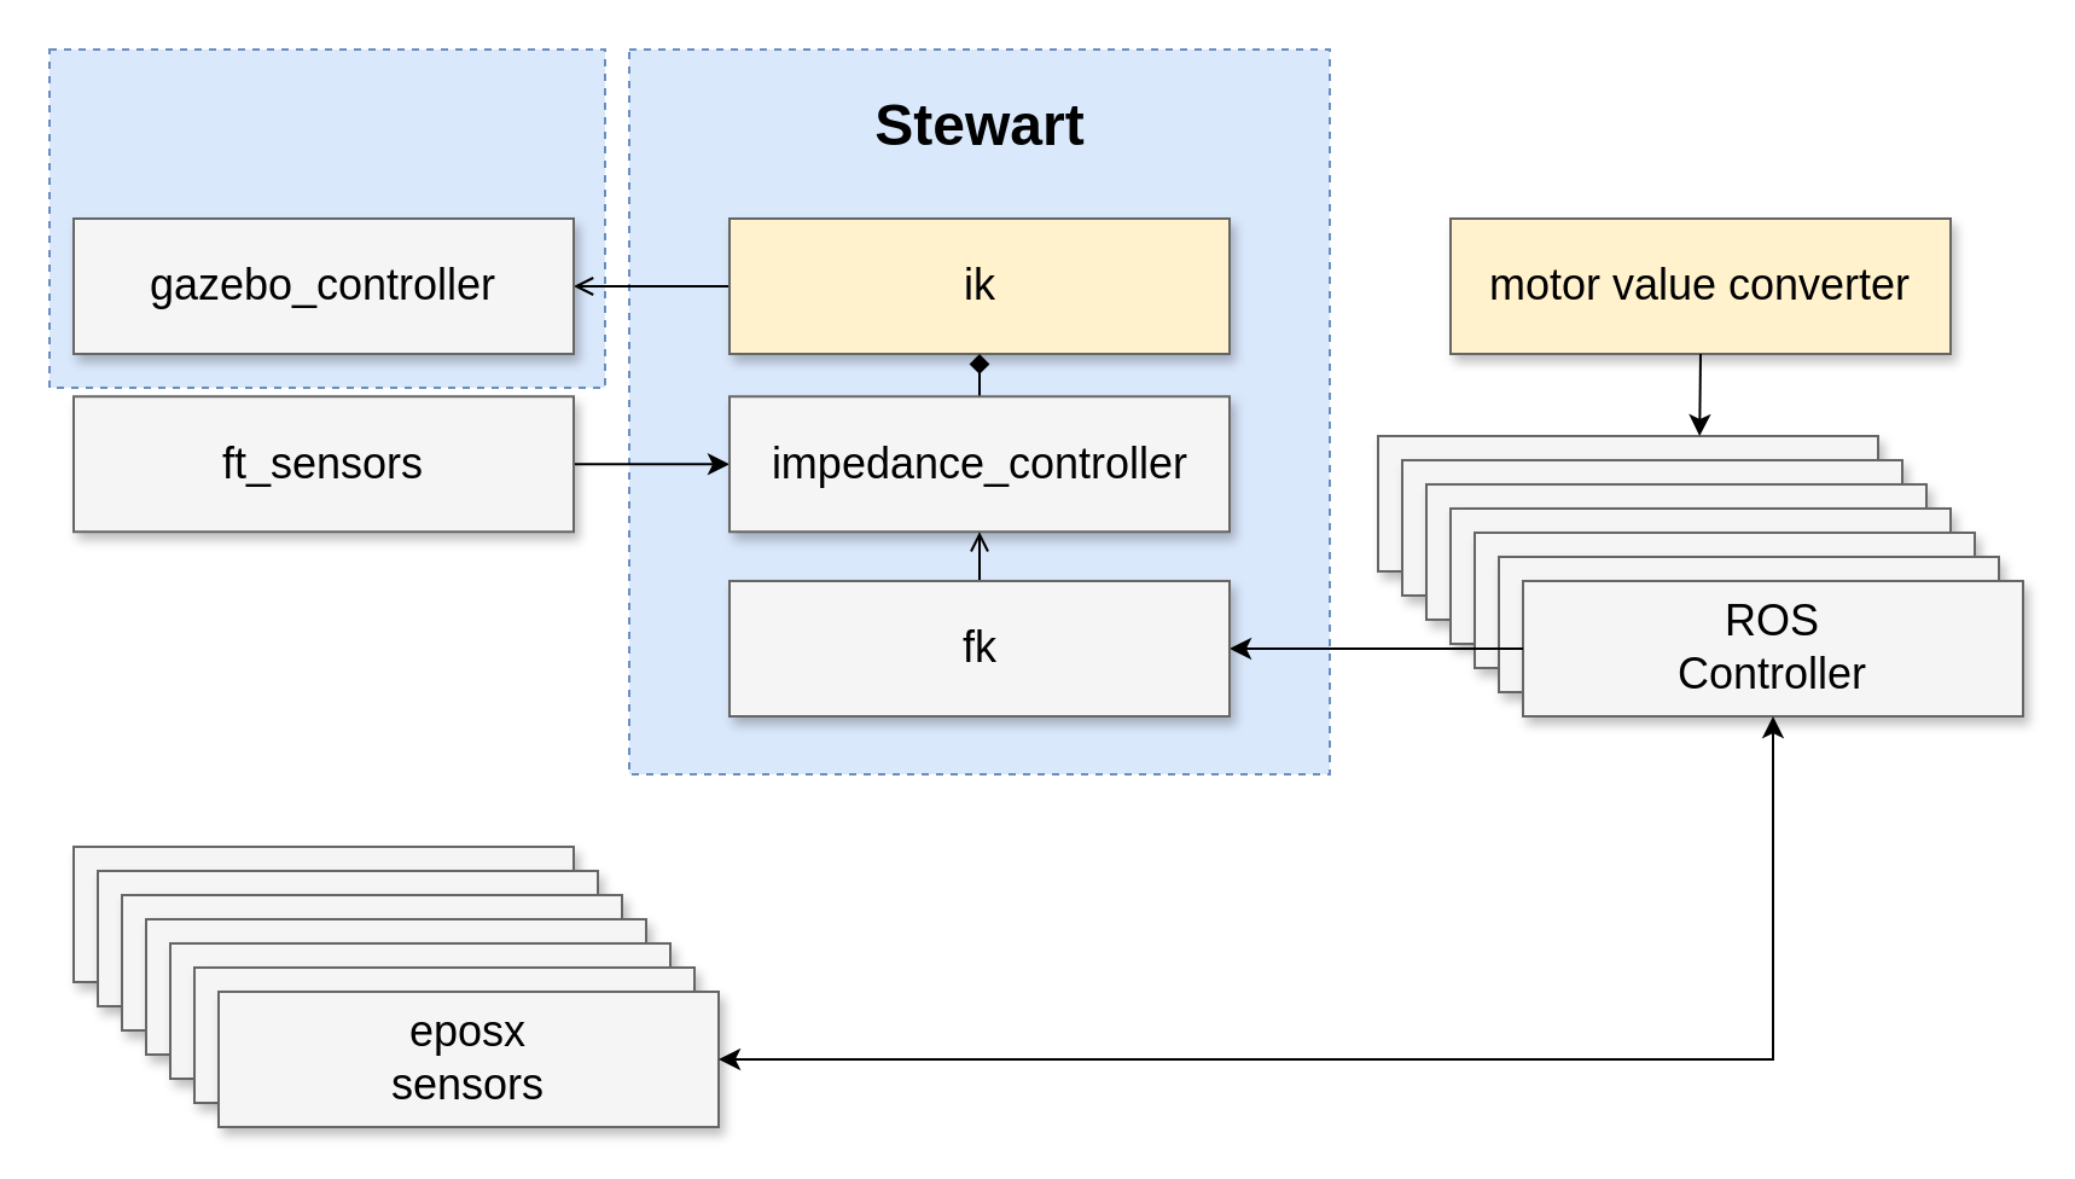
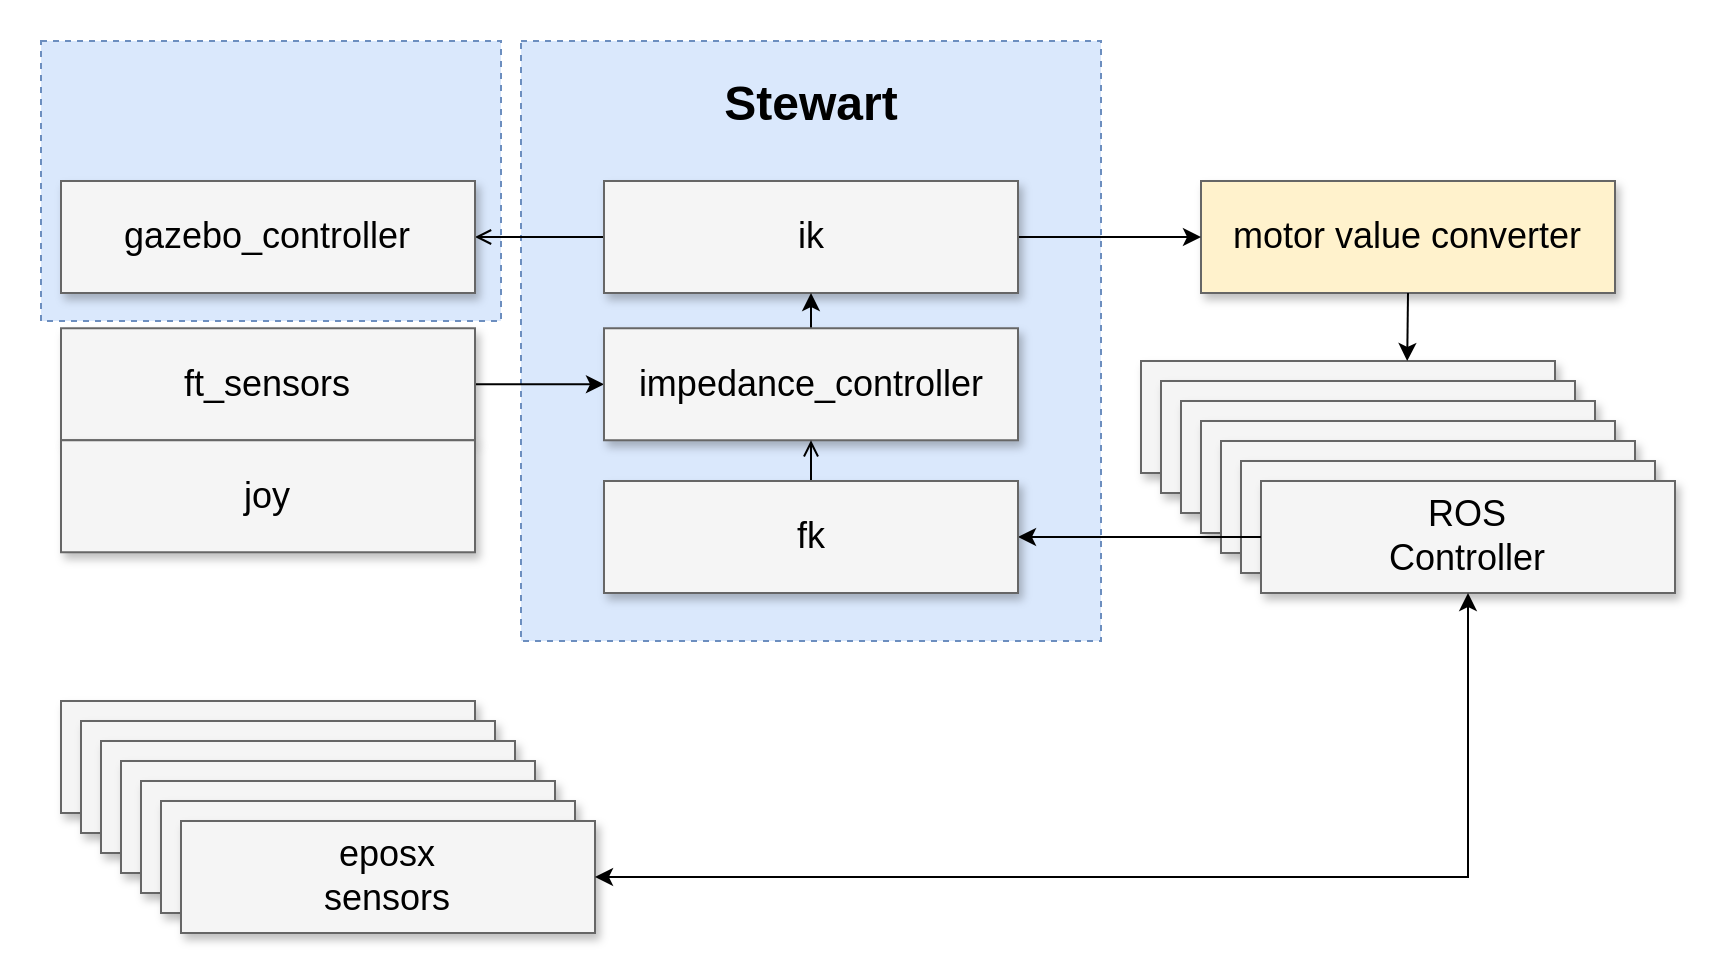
  <mxCell id="0" style=";html=1;" />
  <mxCell id="1" style=";html=1;" parent="0" />
  <mxCell id="2" value="" style="rounded=0;whiteSpace=wrap;html=1;fillColor=#dae8fc;strokeColor=#6c8ebf;dashed=1;" parent="1" vertex="1"><mxGeometry x="20" y="20" width="230" height="140" as="geometry" /></mxCell>
  <mxCell id="3" value="" style="rounded=0;whiteSpace=wrap;html=1;fillColor=#dae8fc;strokeColor=#6c8ebf;dashed=1;" parent="1" vertex="1"><mxGeometry x="260" y="20" width="290" height="300" as="geometry" /></mxCell>
  <mxCell id="4" value="motor value converter" style="whiteSpace=wrap;html=1;shadow=1;fontSize=18;fillColor=#fff2cc;strokeColor=#666666;" parent="1" vertex="1"><mxGeometry x="600" y="90" width="207" height="56" as="geometry" /></mxCell>
  <mxCell id="5" value="" style="group" parent="1" vertex="1" connectable="0"><mxGeometry x="570" y="180" width="267" height="116" as="geometry" /></mxCell>
  <mxCell id="6" value="ROS&lt;br&gt;Controller" style="whiteSpace=wrap;html=1;shadow=1;fontSize=18;fillColor=#f5f5f5;strokeColor=#666666;" parent="5" vertex="1"><mxGeometry width="207" height="56" as="geometry" /></mxCell>
  <mxCell id="7" value="ROS&lt;br&gt;Controller" style="whiteSpace=wrap;html=1;shadow=1;fontSize=18;fillColor=#f5f5f5;strokeColor=#666666;" parent="5" vertex="1"><mxGeometry x="10" y="10" width="207" height="56" as="geometry" /></mxCell>
  <mxCell id="8" value="ROS&lt;br&gt;Controller" style="whiteSpace=wrap;html=1;shadow=1;fontSize=18;fillColor=#f5f5f5;strokeColor=#666666;" parent="5" vertex="1"><mxGeometry x="20" y="20" width="207" height="56" as="geometry" /></mxCell>
  <mxCell id="9" value="ROS&lt;br&gt;Controller" style="whiteSpace=wrap;html=1;shadow=1;fontSize=18;fillColor=#f5f5f5;strokeColor=#666666;" parent="5" vertex="1"><mxGeometry x="30" y="30" width="207" height="56" as="geometry" /></mxCell>
  <mxCell id="10" value="ROS&lt;br&gt;Controller" style="whiteSpace=wrap;html=1;shadow=1;fontSize=18;fillColor=#f5f5f5;strokeColor=#666666;" parent="5" vertex="1"><mxGeometry x="40" y="40" width="207" height="56" as="geometry" /></mxCell>
  <mxCell id="11" value="ROS&lt;br&gt;Controller" style="whiteSpace=wrap;html=1;shadow=1;fontSize=18;fillColor=#f5f5f5;strokeColor=#666666;" parent="5" vertex="1"><mxGeometry x="50" y="50" width="207" height="56" as="geometry" /></mxCell>
  <mxCell id="12" value="ROS&lt;br&gt;Controller" style="whiteSpace=wrap;html=1;shadow=1;fontSize=18;fillColor=#f5f5f5;strokeColor=#666666;" parent="5" vertex="1"><mxGeometry x="60" y="60" width="207" height="56" as="geometry" /></mxCell>
  <mxCell id="13" style="edgeStyle=orthogonalEdgeStyle;rounded=0;orthogonalLoop=1;jettySize=auto;html=1;exitX=0.5;exitY=1;exitDx=0;exitDy=0;entryX=0.643;entryY=0;entryDx=0;entryDy=0;entryPerimeter=0;" parent="1" source="4" target="6" edge="1"><mxGeometry relative="1" as="geometry" /></mxCell>
  <mxCell id="14" value="" style="group" parent="1" vertex="1" connectable="0"><mxGeometry x="30" y="350" width="267" height="116" as="geometry" /></mxCell>
  <mxCell id="15" value="ROS&lt;br&gt;Controller" style="whiteSpace=wrap;html=1;shadow=1;fontSize=18;fillColor=#f5f5f5;strokeColor=#666666;" parent="14" vertex="1"><mxGeometry width="207" height="56" as="geometry" /></mxCell>
  <mxCell id="16" value="ROS&lt;br&gt;Controller" style="whiteSpace=wrap;html=1;shadow=1;fontSize=18;fillColor=#f5f5f5;strokeColor=#666666;" parent="14" vertex="1"><mxGeometry x="10" y="10" width="207" height="56" as="geometry" /></mxCell>
  <mxCell id="17" value="ROS&lt;br&gt;Controller" style="whiteSpace=wrap;html=1;shadow=1;fontSize=18;fillColor=#f5f5f5;strokeColor=#666666;" parent="14" vertex="1"><mxGeometry x="20" y="20" width="207" height="56" as="geometry" /></mxCell>
  <mxCell id="18" value="ROS&lt;br&gt;Controller" style="whiteSpace=wrap;html=1;shadow=1;fontSize=18;fillColor=#f5f5f5;strokeColor=#666666;" parent="14" vertex="1"><mxGeometry x="30" y="30" width="207" height="56" as="geometry" /></mxCell>
  <mxCell id="19" value="ROS&lt;br&gt;Controller" style="whiteSpace=wrap;html=1;shadow=1;fontSize=18;fillColor=#f5f5f5;strokeColor=#666666;" parent="14" vertex="1"><mxGeometry x="40" y="40" width="207" height="56" as="geometry" /></mxCell>
  <mxCell id="20" value="ROS&lt;br&gt;Controller" style="whiteSpace=wrap;html=1;shadow=1;fontSize=18;fillColor=#f5f5f5;strokeColor=#666666;" parent="14" vertex="1"><mxGeometry x="50" y="50" width="207" height="56" as="geometry" /></mxCell>
  <mxCell id="21" value="eposx&lt;br&gt;sensors" style="whiteSpace=wrap;html=1;shadow=1;fontSize=18;fillColor=#f5f5f5;strokeColor=#666666;" parent="14" vertex="1"><mxGeometry x="60" y="60" width="207" height="56" as="geometry" /></mxCell>
  <mxCell id="22" style="edgeStyle=orthogonalEdgeStyle;rounded=0;orthogonalLoop=1;jettySize=auto;html=1;exitX=1;exitY=0.5;exitDx=0;exitDy=0;startArrow=none;startFill=0;endArrow=classic;endFill=1;" parent="1" source="23" target="29" edge="1"><mxGeometry relative="1" as="geometry" /></mxCell>
  <mxCell id="23" value="ft_sensors" style="whiteSpace=wrap;html=1;shadow=1;fontSize=18;fillColor=#f5f5f5;strokeColor=#666666;" parent="1" vertex="1"><mxGeometry x="30" y="163.63" width="207" height="56" as="geometry" /></mxCell>
  <mxCell id="24" value="&lt;h1&gt;Stewart&lt;/h1&gt;" style="text;html=1;strokeColor=none;fillColor=none;align=center;verticalAlign=middle;whiteSpace=wrap;rounded=0;dashed=1;" parent="1" vertex="1"><mxGeometry x="352.5" y="33.75" width="105" height="35.625" as="geometry" /></mxCell>
+ <mxCell id="25" style="edgeStyle=orthogonalEdgeStyle;rounded=0;orthogonalLoop=1;jettySize=auto;html=1;exitX=1;exitY=0.5;exitDx=0;exitDy=0;entryX=0;entryY=0.5;entryDx=0;entryDy=0;startArrow=none;startFill=0;endArrow=classic;endFill=1;" parent="1" source="27" target="4" edge="1"><mxGeometry relative="1" as="geometry" /></mxCell>
  <mxCell id="26" style="edgeStyle=orthogonalEdgeStyle;rounded=0;orthogonalLoop=1;jettySize=auto;html=1;exitX=0;exitY=0.5;exitDx=0;exitDy=0;startArrow=none;startFill=0;endArrow=open;endFill=1;" parent="1" source="27" target="35" edge="1"><mxGeometry relative="1" as="geometry" /></mxCell>
- <mxCell id="27" value="ik" style="whiteSpace=wrap;html=1;shadow=1;fontSize=18;fillColor=#fff2cc;strokeColor=#666666;" parent="1" vertex="1"><mxGeometry x="301.5" y="90" width="207" height="56" as="geometry" /></mxCell>
- <mxCell id="28" style="edgeStyle=orthogonalEdgeStyle;rounded=0;orthogonalLoop=1;jettySize=auto;html=1;exitX=0.5;exitY=0;exitDx=0;exitDy=0;entryX=0.5;entryY=1;entryDx=0;entryDy=0;startArrow=none;startFill=0;endArrow=diamond;endFill=1;" parent="1" source="29" target="27" edge="1"><mxGeometry relative="1" as="geometry" /></mxCell>
+ <mxCell id="27" value="ik" style="whiteSpace=wrap;html=1;shadow=1;fontSize=18;fillColor=#f5f5f5;strokeColor=#666666;" parent="1" vertex="1"><mxGeometry x="301.5" y="90" width="207" height="56" as="geometry" /></mxCell>
+ <mxCell id="28" style="edgeStyle=orthogonalEdgeStyle;rounded=0;orthogonalLoop=1;jettySize=auto;html=1;exitX=0.5;exitY=0;exitDx=0;exitDy=0;entryX=0.5;entryY=1;entryDx=0;entryDy=0;startArrow=none;startFill=0;endArrow=classic;endFill=1;" parent="1" source="29" target="27" edge="1"><mxGeometry relative="1" as="geometry" /></mxCell>
  <mxCell id="29" value="impedance_controller" style="whiteSpace=wrap;html=1;shadow=1;fontSize=18;fillColor=#f5f5f5;strokeColor=#666666;" parent="1" vertex="1"><mxGeometry x="301.5" y="163.63" width="207" height="56" as="geometry" /></mxCell>
  <mxCell id="30" style="edgeStyle=orthogonalEdgeStyle;rounded=0;orthogonalLoop=1;jettySize=auto;html=1;exitX=0.5;exitY=0;exitDx=0;exitDy=0;entryX=0.5;entryY=1;entryDx=0;entryDy=0;startArrow=none;startFill=0;endArrow=open;endFill=1;" parent="1" source="32" target="29" edge="1"><mxGeometry relative="1" as="geometry" /></mxCell>
  <mxCell id="31" style="edgeStyle=orthogonalEdgeStyle;rounded=0;orthogonalLoop=1;jettySize=auto;html=1;exitX=1;exitY=0.5;exitDx=0;exitDy=0;entryX=0;entryY=0.5;entryDx=0;entryDy=0;startArrow=classic;startFill=1;endArrow=none;endFill=0;" parent="1" source="32" target="12" edge="1"><mxGeometry relative="1" as="geometry" /></mxCell>
  <mxCell id="32" value="fk" style="whiteSpace=wrap;html=1;shadow=1;fontSize=18;fillColor=#f5f5f5;strokeColor=#666666;" parent="1" vertex="1"><mxGeometry x="301.5" y="240" width="207" height="56" as="geometry" /></mxCell>
+ <mxCell id="33" value="joy" style="whiteSpace=wrap;html=1;shadow=1;fontSize=18;fillColor=#f5f5f5;strokeColor=#666666;" parent="1" vertex="1"><mxGeometry x="30" y="219.63" width="207" height="56" as="geometry" /></mxCell>
  <mxCell id="34" style="edgeStyle=orthogonalEdgeStyle;rounded=0;orthogonalLoop=1;jettySize=auto;html=1;exitX=0.5;exitY=1;exitDx=0;exitDy=0;entryX=1;entryY=0.5;entryDx=0;entryDy=0;startArrow=classic;startFill=1;endArrow=classic;endFill=1;" parent="1" source="12" target="21" edge="1"><mxGeometry relative="1" as="geometry" /></mxCell>
  <mxCell id="35" value="gazebo_controller" style="whiteSpace=wrap;html=1;shadow=1;fontSize=18;fillColor=#f5f5f5;strokeColor=#666666;" parent="1" vertex="1"><mxGeometry x="30" y="90" width="207" height="56" as="geometry" /></mxCell>
